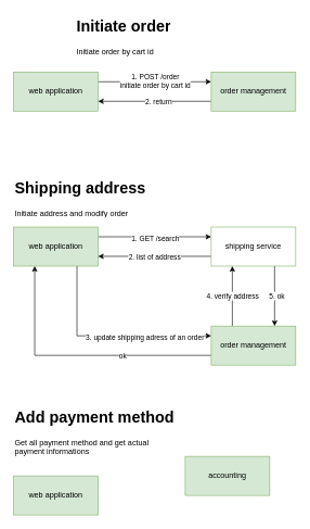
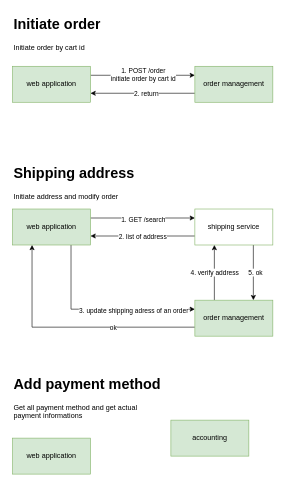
  <mxCell id="0" />
  <mxCell id="1" parent="0" />
  <mxCell id="2" style="edgeStyle=orthogonalEdgeStyle;rounded=0;orthogonalLoop=1;jettySize=auto;html=1;exitX=1;exitY=0.25;exitDx=0;exitDy=0;entryX=0;entryY=0.25;entryDx=0;entryDy=0;" edge="1" parent="1" source="4" target="7"><mxGeometry relative="1" as="geometry" /></mxCell>
  <mxCell id="3" value="&lt;div&gt;1. POST /order&lt;/div&gt;&lt;div&gt;initiate order by cart id&lt;br&gt;&lt;/div&gt;" style="edgeLabel;html=1;align=center;verticalAlign=middle;resizable=0;points=[];" vertex="1" connectable="0" parent="2"><mxGeometry y="2" relative="1" as="geometry"><mxPoint as="offset" /></mxGeometry></mxCell>
  <mxCell id="4" value="web application" style="rounded=0;whiteSpace=wrap;html=1;fillColor=#d5e8d4;strokeColor=#82b366;" vertex="1" parent="1"><mxGeometry x="20" y="110" width="130" height="60" as="geometry" /></mxCell>
  <mxCell id="5" style="edgeStyle=orthogonalEdgeStyle;rounded=0;orthogonalLoop=1;jettySize=auto;html=1;exitX=0;exitY=0.75;exitDx=0;exitDy=0;entryX=1;entryY=0.75;entryDx=0;entryDy=0;" edge="1" parent="1" source="7" target="4"><mxGeometry relative="1" as="geometry" /></mxCell>
  <mxCell id="6" value="2. return" style="edgeLabel;html=1;align=center;verticalAlign=middle;resizable=0;points=[];" vertex="1" connectable="0" parent="5"><mxGeometry x="-0.062" relative="1" as="geometry"><mxPoint as="offset" /></mxGeometry></mxCell>
  <mxCell id="7" value="order management" style="rounded=0;whiteSpace=wrap;html=1;fillColor=#d5e8d4;strokeColor=#82b366;" vertex="1" parent="1"><mxGeometry x="324" y="110" width="130" height="60" as="geometry" /></mxCell>
  <mxCell id="8" style="edgeStyle=orthogonalEdgeStyle;rounded=0;orthogonalLoop=1;jettySize=auto;html=1;exitX=1;exitY=0.25;exitDx=0;exitDy=0;entryX=0;entryY=0.25;entryDx=0;entryDy=0;" edge="1" parent="1" source="13" target="18"><mxGeometry relative="1" as="geometry" /></mxCell>
  <mxCell id="9" value="Text" style="edgeLabel;html=1;align=center;verticalAlign=middle;resizable=0;points=[];" vertex="1" connectable="0" parent="8"><mxGeometry y="-1" relative="1" as="geometry"><mxPoint as="offset" /></mxGeometry></mxCell>
  <mxCell id="10" value="1. GET /search " style="edgeLabel;html=1;align=center;verticalAlign=middle;resizable=0;points=[];" vertex="1" connectable="0" parent="8"><mxGeometry y="-2" relative="1" as="geometry"><mxPoint as="offset" /></mxGeometry></mxCell>
  <mxCell id="11" style="edgeStyle=orthogonalEdgeStyle;rounded=0;orthogonalLoop=1;jettySize=auto;html=1;exitX=0.75;exitY=1;exitDx=0;exitDy=0;entryX=0;entryY=0.25;entryDx=0;entryDy=0;" edge="1" parent="1" source="13" target="25"><mxGeometry relative="1" as="geometry" /></mxCell>
  <mxCell id="12" value="3. update shipping adress of an order" style="edgeLabel;html=1;align=center;verticalAlign=middle;resizable=0;points=[];" vertex="1" connectable="0" parent="11"><mxGeometry x="0.337" y="-2" relative="1" as="geometry"><mxPoint x="1" as="offset" /></mxGeometry></mxCell>
  <mxCell id="13" value="web application" style="rounded=0;whiteSpace=wrap;html=1;fillColor=#d5e8d4;strokeColor=#82b366;" vertex="1" parent="1"><mxGeometry x="20" y="348" width="130" height="60" as="geometry" /></mxCell>
  <mxCell id="14" style="edgeStyle=orthogonalEdgeStyle;rounded=0;orthogonalLoop=1;jettySize=auto;html=1;exitX=0;exitY=0.75;exitDx=0;exitDy=0;entryX=1;entryY=0.75;entryDx=0;entryDy=0;" edge="1" parent="1" source="18" target="13"><mxGeometry relative="1" as="geometry" /></mxCell>
  <mxCell id="15" value="2. list of address" style="edgeLabel;html=1;align=center;verticalAlign=middle;resizable=0;points=[];" vertex="1" connectable="0" parent="14"><mxGeometry x="0.011" y="1" relative="1" as="geometry"><mxPoint as="offset" /></mxGeometry></mxCell>
  <mxCell id="16" style="edgeStyle=orthogonalEdgeStyle;rounded=0;orthogonalLoop=1;jettySize=auto;html=1;exitX=0.75;exitY=1;exitDx=0;exitDy=0;entryX=0.75;entryY=0;entryDx=0;entryDy=0;" edge="1" parent="1" source="18" target="25"><mxGeometry relative="1" as="geometry" /></mxCell>
  <mxCell id="17" value="5. ok" style="edgeLabel;html=1;align=center;verticalAlign=middle;resizable=0;points=[];" vertex="1" connectable="0" parent="16"><mxGeometry x="-0.022" y="3" relative="1" as="geometry"><mxPoint as="offset" /></mxGeometry></mxCell>
  <mxCell id="18" value="shipping service" style="rounded=0;whiteSpace=wrap;html=1;fillColor=#ffffff;strokeColor=#82b366;" vertex="1" parent="1"><mxGeometry x="324" y="348" width="130" height="60" as="geometry" /></mxCell>
- <mxCell id="19" value="&lt;h1 style=&quot;margin-top: 0px;&quot;&gt;Initiate order&lt;br&gt;&lt;/h1&gt;&lt;p&gt;Initiate order by cart id&lt;br&gt;&lt;/p&gt;" style="text;html=1;whiteSpace=wrap;overflow=hidden;rounded=0;" vertex="1" parent="1"><mxGeometry x="115" y="20" width="180" height="80" as="geometry" /></mxCell>
+ <mxCell id="19" value="&lt;h1 style=&quot;margin-top: 0px;&quot;&gt;Initiate order&lt;br&gt;&lt;/h1&gt;&lt;p&gt;Initiate order by cart id&lt;br&gt;&lt;/p&gt;" style="text;html=1;whiteSpace=wrap;overflow=hidden;rounded=0;" vertex="1" parent="1"><mxGeometry x="20" y="20" width="180" height="80" as="geometry" /></mxCell>
  <mxCell id="20" value="&lt;h1 style=&quot;margin-top: 0px;&quot;&gt;Shipping address&lt;br&gt;&lt;/h1&gt;Initiate address and modify order" style="text;html=1;whiteSpace=wrap;overflow=hidden;rounded=0;" vertex="1" parent="1"><mxGeometry x="20" y="268" width="220" height="80" as="geometry" /></mxCell>
  <mxCell id="21" style="edgeStyle=orthogonalEdgeStyle;rounded=0;orthogonalLoop=1;jettySize=auto;html=1;exitX=0.25;exitY=0;exitDx=0;exitDy=0;entryX=0.25;entryY=1;entryDx=0;entryDy=0;" edge="1" parent="1" source="25" target="18"><mxGeometry relative="1" as="geometry" /></mxCell>
  <mxCell id="22" value="4. verify address" style="edgeLabel;html=1;align=center;verticalAlign=middle;resizable=0;points=[];" vertex="1" connectable="0" parent="21"><mxGeometry x="0.022" y="1" relative="1" as="geometry"><mxPoint x="1" as="offset" /></mxGeometry></mxCell>
  <mxCell id="23" style="edgeStyle=orthogonalEdgeStyle;rounded=0;orthogonalLoop=1;jettySize=auto;html=1;exitX=0;exitY=0.75;exitDx=0;exitDy=0;entryX=0.25;entryY=1;entryDx=0;entryDy=0;" edge="1" parent="1" source="25" target="13"><mxGeometry relative="1" as="geometry" /></mxCell>
  <mxCell id="24" value="ok" style="edgeLabel;html=1;align=center;verticalAlign=middle;resizable=0;points=[];" vertex="1" connectable="0" parent="23"><mxGeometry x="-0.334" y="1" relative="1" as="geometry"><mxPoint as="offset" /></mxGeometry></mxCell>
  <mxCell id="25" value="order management" style="rounded=0;whiteSpace=wrap;html=1;fillColor=#d5e8d4;strokeColor=#82b366;" vertex="1" parent="1"><mxGeometry x="324" y="500" width="130" height="60" as="geometry" /></mxCell>
  <mxCell id="26" value="&lt;h1 style=&quot;margin-top: 0px;&quot;&gt;Add payment method&lt;br&gt;&lt;/h1&gt;Get all payment method and get actual payment informations" style="text;html=1;whiteSpace=wrap;overflow=hidden;rounded=0;" vertex="1" parent="1"><mxGeometry x="20" y="620" width="250" height="80" as="geometry" /></mxCell>
  <mxCell id="27" value="web application" style="rounded=0;whiteSpace=wrap;html=1;fillColor=#d5e8d4;strokeColor=#82b366;" vertex="1" parent="1"><mxGeometry x="20" y="730" width="130" height="60" as="geometry" /></mxCell>
  <mxCell id="28" value="accounting" style="rounded=0;whiteSpace=wrap;html=1;fillColor=#d5e8d4;strokeColor=#82b366;" vertex="1" parent="1"><mxGeometry x="284" y="700" width="130" height="60" as="geometry" /></mxCell>
